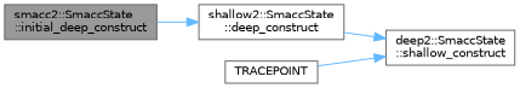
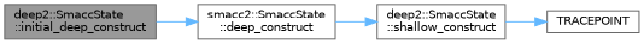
  digraph {
    rankdir=LR
    node [color=grey40 fillcolor=white fontname=Helvetica fontsize=10 shape=box style=filled]
    edge [color=steelblue1 fontname=Helvetica fontsize=10 labelfontname=Helvetica labelfontsize=10 style=solid]
-   n1 [color=gray40 fillcolor=grey60 fontcolor=black height=0.2 label="smacc2::SmaccState\l::initial_deep_construct" width=0.4]
-   n2 [height=0.2 label="shallow2::SmaccState\l::deep_construct" width=0.4]
+   n1 [color=gray40 fillcolor=grey60 fontcolor=black height=0.2 label="deep2::SmaccState\l::initial_deep_construct" width=0.4]
+   n2 [height=0.2 label="smacc2::SmaccState\l::deep_construct" width=0.4]
    n3 [height=0.2 label="deep2::SmaccState\l::shallow_construct" width=0.4]
    n4 [height=0.2 label=TRACEPOINT width=0.4]
    n1 -> n2
    n2 -> n3
-   n4 -> n3
+   n3 -> n4
  }
